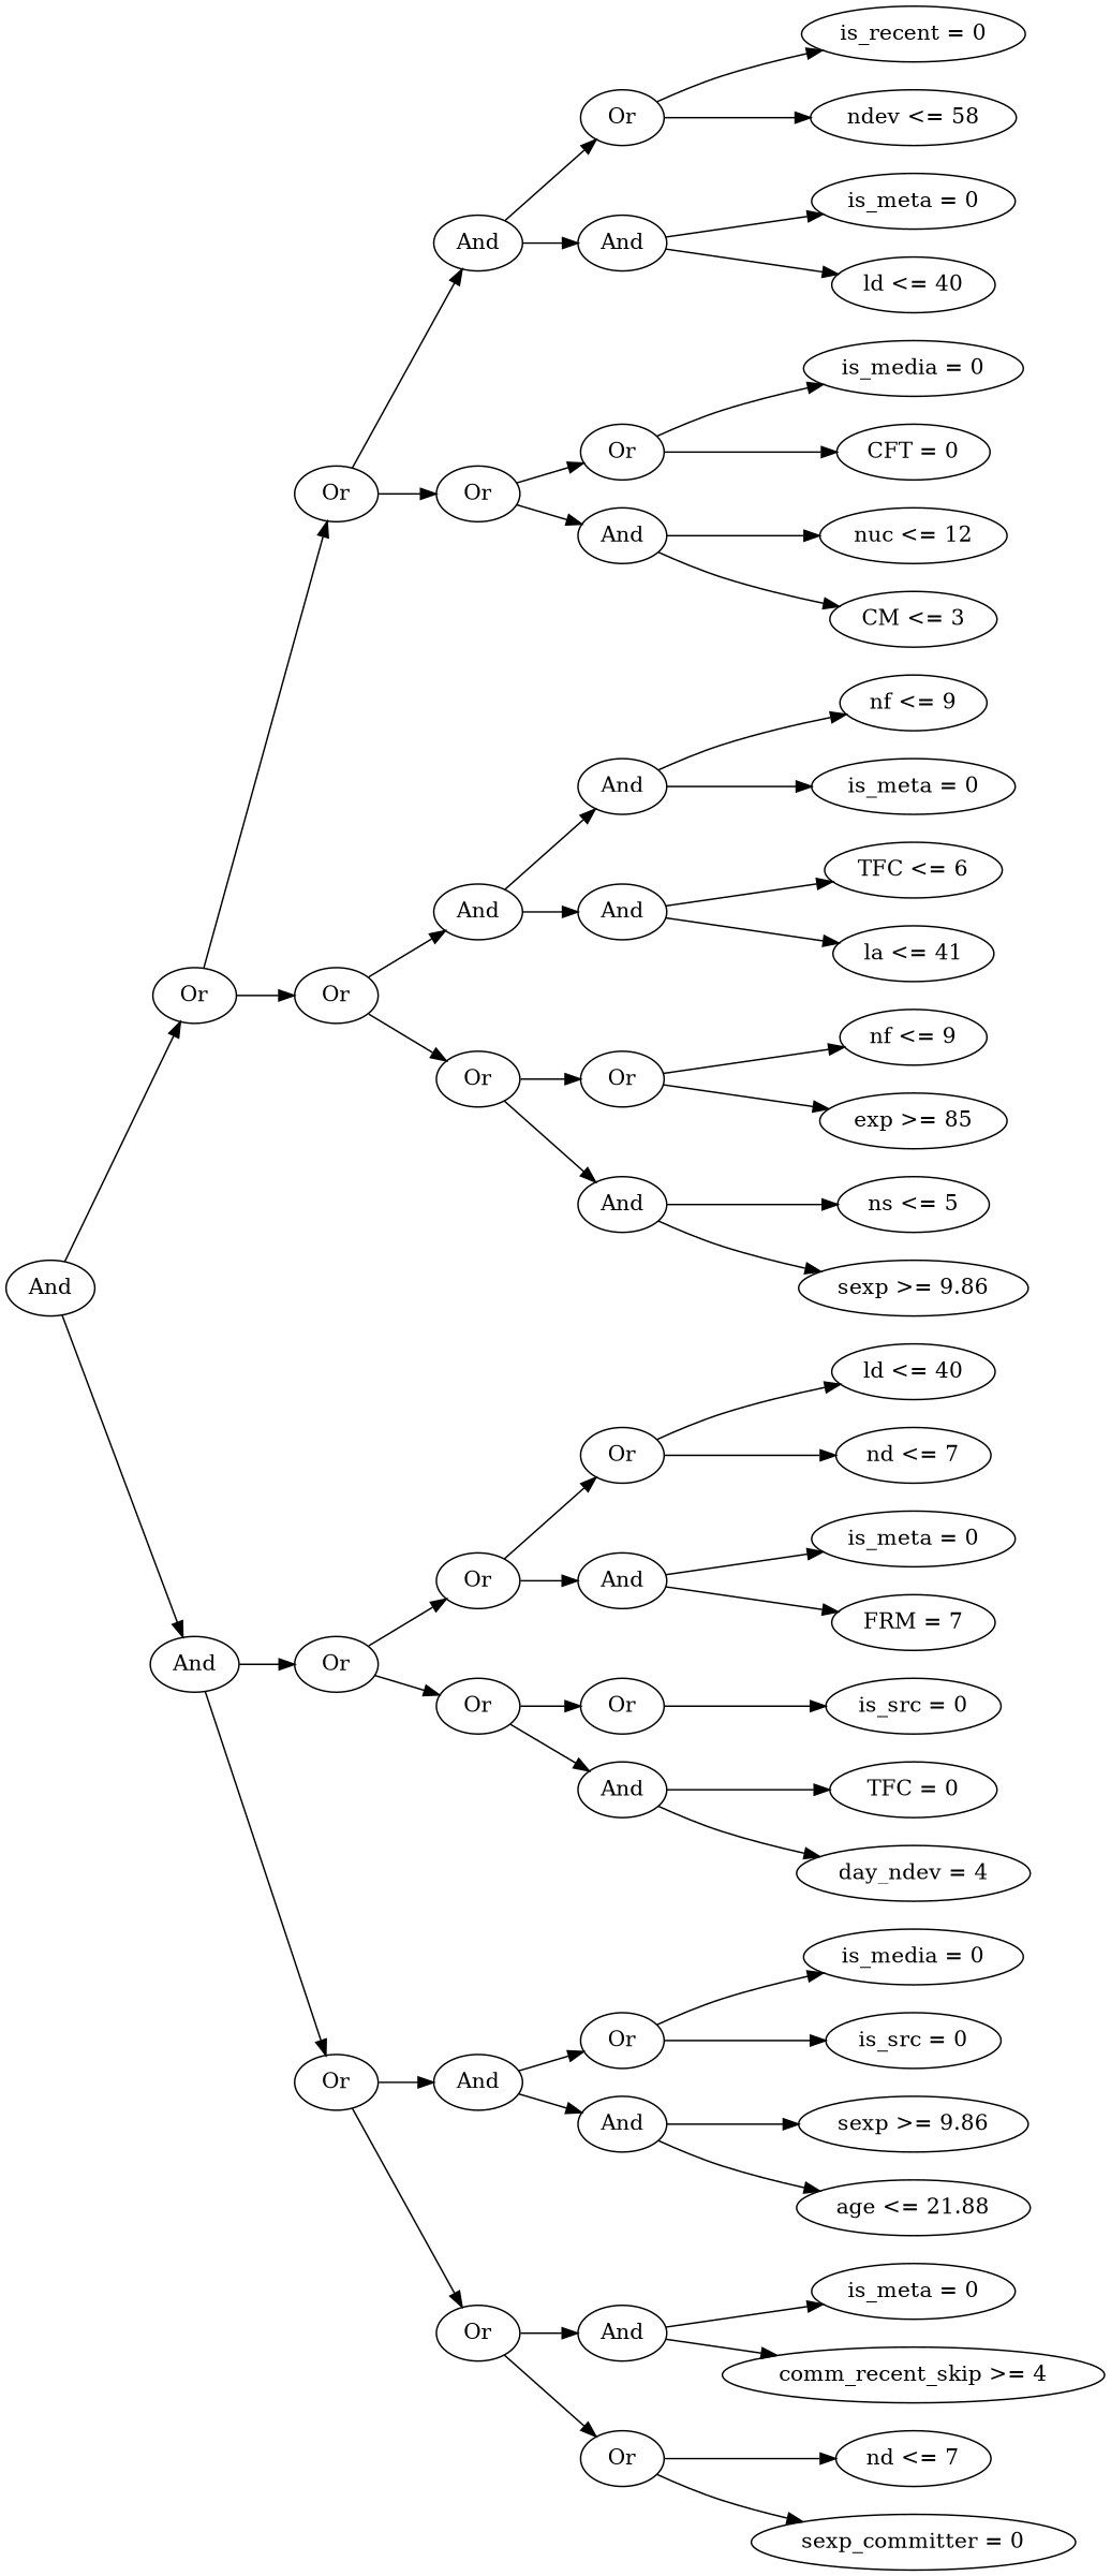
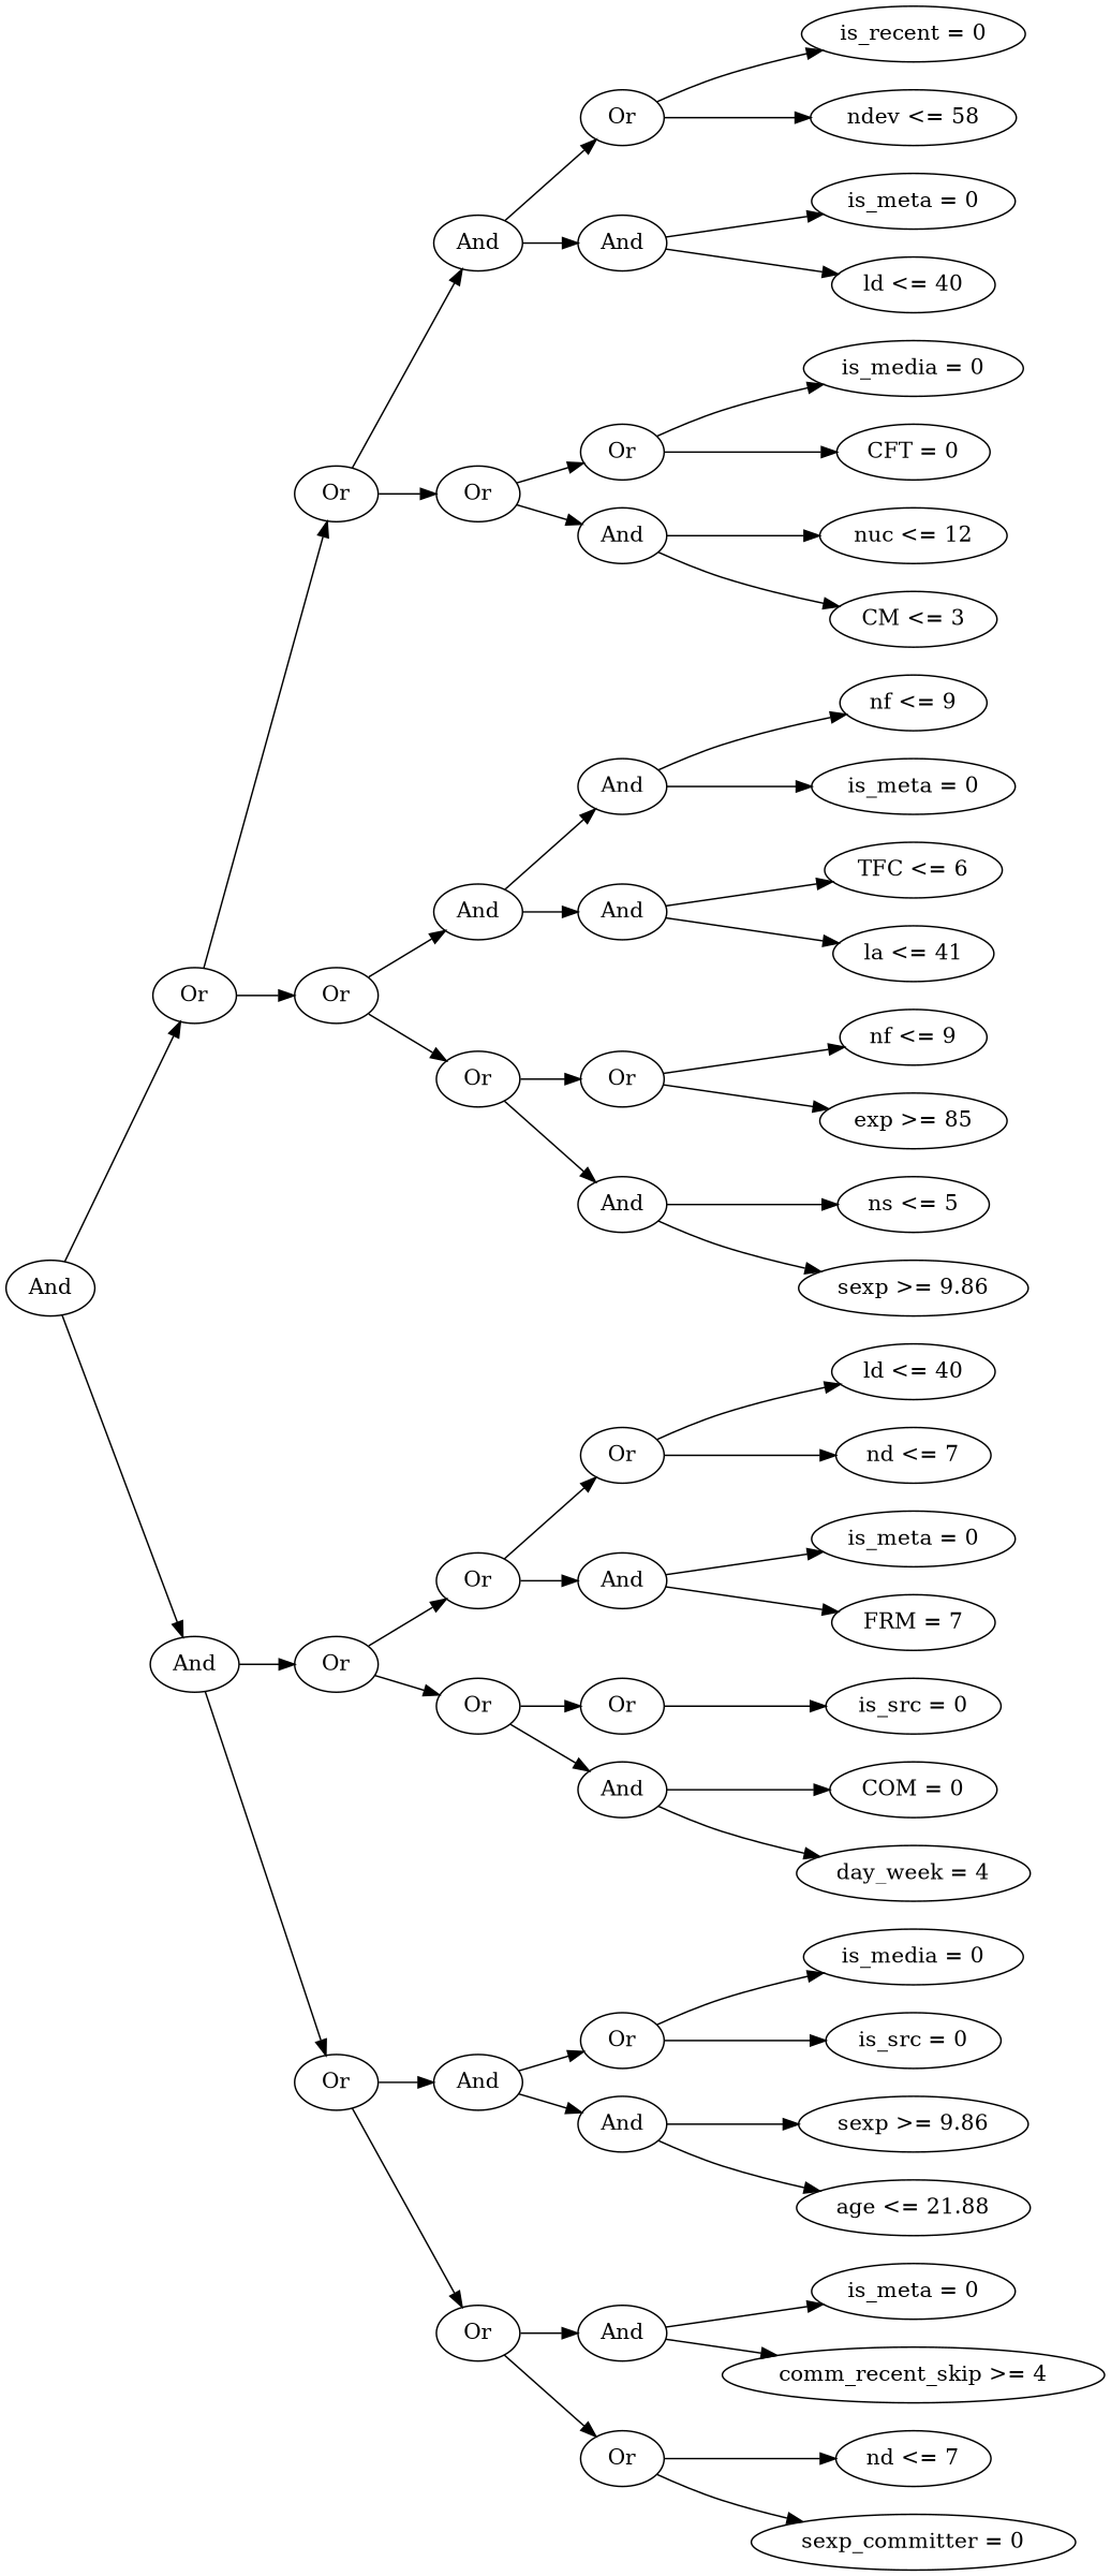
  digraph {
    rankdir=LR
    n1 [height=0.5 label=And width=0.75]
    n2 [height=0.5 label=Or width=0.75]
    n3 [height=0.5 label=And width=0.75]
    n4 [height=0.5 label=Or width=0.75]
    n5 [height=0.5 label=Or width=0.75]
    n6 [height=0.5 label=Or width=0.75]
    n7 [height=0.5 label=Or width=0.75]
    n8 [height=0.5 label=And width=0.75]
    n9 [height=0.5 label=Or width=0.75]
    n10 [height=0.5 label=And width=0.75]
    n11 [height=0.5 label=Or width=0.75]
    n12 [height=0.5 label=Or width=0.75]
    n13 [height=0.5 label=Or width=0.75]
    n14 [height=0.5 label=And width=0.75]
    n15 [height=0.5 label=Or width=0.75]
    n16 [height=0.5 label=Or width=0.75]
    n17 [height=0.5 label=And width=0.75]
    n18 [height=0.5 label=Or width=0.75]
    n19 [height=0.5 label=And width=0.75]
    n20 [height=0.5 label=And width=0.75]
    n21 [height=0.5 label=And width=0.75]
    n22 [height=0.5 label=Or width=0.75]
    n23 [height=0.5 label=And width=0.75]
    n24 [height=0.5 label="is_recent = 0" width=1.4985]
    n25 [height=0.5 label="ndev <= 58" width=1.4624]
    n26 [height=0.5 label="is_meta = 0" width=1.4804]
    n27 [height=0.5 label="ld <= 40" width=1.1735]
    n28 [height=0.5 label="is_media = 0" width=1.6068]
    n29 [height=0.5 label="CFT = 0" width=1.1916]
    n30 [height=0.5 label="nuc <= 12" width=1.336]
    n31 [height=0.5 label="CM <= 3" width=1.2457]
    n32 [height=0.5 label="nf <= 9" width=1.0652]
    n33 [height=0.5 label="is_meta = 0" width=1.4804]
    n34 [height=0.5 label="TFC <= 6" width=1.336]
    n35 [height=0.5 label="la <= 41" width=1.1374]
    n36 [height=0.5 label="nf <= 9" width=1.0652]
    n37 [height=0.5 label="exp >= 85" width=1.336]
    n38 [height=0.5 label="ns <= 5" width=1.0832]
    n39 [height=0.5 label="sexp >= 9.86" width=1.6429]
    n40 [height=0.5 label=Or width=0.75]
    n41 [height=0.5 label=And width=0.75]
    n42 [height=0.5 label=Or width=0.75]
    n43 [height=0.5 label=And width=0.75]
    n44 [height=0.5 label=Or width=0.75]
    n45 [height=0.5 label=And width=0.75]
    n46 [height=0.5 label=And width=0.75]
    n47 [height=0.5 label=Or width=0.75]
    n48 [height=0.5 label="ld <= 40" width=1.1735]
    n49 [height=0.5 label="nd <= 7" width=1.1193]
    n50 [height=0.5 label="is_meta = 0" width=1.4804]
    n51 [height=0.5 label="FRM = 7" width=1.2457]
    n52 [height=0.5 label="is_src = 0" width=1.3179]
-   n53 [height=0.5 label="TFC = 0" width=1.2818]
-   n54 [height=0.5 label="day_ndev = 4" width=1.7151]
+   n53 [height=0.5 label="COM = 0" width=1.2818]
+   n54 [height=0.5 label="day_week = 4" width=1.7151]
    n55 [height=0.5 label="is_media = 0" width=1.6068]
    n56 [height=0.5 label="is_src = 0" width=1.3179]
    n57 [height=0.5 label="sexp >= 9.86" width=1.6429]
    n58 [height=0.5 label="age <= 21.88" width=1.6249]
    n59 [height=0.5 label="is_meta = 0" width=1.4804]
    n60 [height=0.5 label="comm_recent_skip >= 4" width=2.7984]
    n61 [height=0.5 label="nd <= 7" width=1.1193]
    n62 [height=0.5 label="sexp_committer = 0" width=2.3651]
    n1 -> n2
    n1 -> n3
    n2 -> n4
    n2 -> n5
    n3 -> n6
    n3 -> n7
    n4 -> n8
    n4 -> n9
    n5 -> n10
    n5 -> n11
    n6 -> n12
    n6 -> n13
    n7 -> n14
    n7 -> n15
    n8 -> n16
    n8 -> n17
    n9 -> n18
    n9 -> n19
    n10 -> n20
    n10 -> n21
    n11 -> n22
    n11 -> n23
    n12 -> n40
    n12 -> n41
    n13 -> n42
    n13 -> n43
    n14 -> n44
    n14 -> n45
    n15 -> n46
    n15 -> n47
    n16 -> n24
    n16 -> n25
    n17 -> n26
    n17 -> n27
    n18 -> n28
    n18 -> n29
    n19 -> n30
    n19 -> n31
    n20 -> n32
    n20 -> n33
    n21 -> n34
    n21 -> n35
    n22 -> n36
    n22 -> n37
    n23 -> n38
    n23 -> n39
    n40 -> n48
    n40 -> n49
    n41 -> n50
    n41 -> n51
    n42 -> n52
    n43 -> n53
    n43 -> n54
    n44 -> n55
    n44 -> n56
    n45 -> n57
    n45 -> n58
    n46 -> n59
    n46 -> n60
    n47 -> n61
    n47 -> n62
  }
